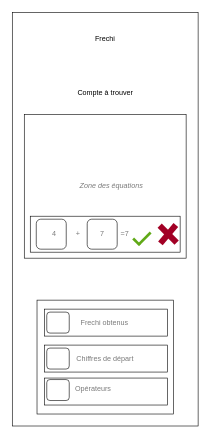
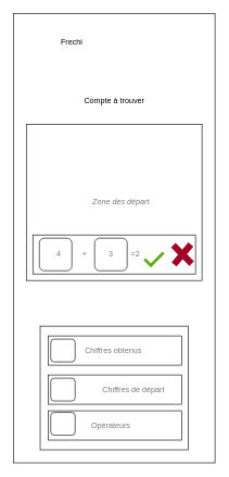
  <mxCell id="0" />
  <mxCell id="1" parent="0" />
  <mxCell id="2" value="" style="rounded=0;whiteSpace=wrap;html=1;" vertex="1" parent="1"><mxGeometry x="20" y="20" width="310" height="690" as="geometry" /></mxCell>
- <mxCell id="3" value="Frechi" style="text;html=1;strokeColor=none;fillColor=none;align=center;verticalAlign=middle;whiteSpace=wrap;rounded=0;" vertex="1" parent="1"><mxGeometry x="145" y="50" width="60" height="30" as="geometry" /></mxCell>
+ <mxCell id="3" value="Frechi" style="text;html=1;strokeColor=none;fillColor=none;align=center;verticalAlign=middle;whiteSpace=wrap;rounded=0;" vertex="1" parent="1"><mxGeometry x="80" y="50" width="60" height="30" as="geometry" /></mxCell>
  <mxCell id="4" value="Compte à trouver" style="text;html=1;strokeColor=none;fillColor=none;align=center;verticalAlign=middle;whiteSpace=wrap;rounded=0;" vertex="1" parent="1"><mxGeometry x="112.5" y="140" width="125" height="30" as="geometry" /></mxCell>
  <mxCell id="5" value="" style="rounded=0;whiteSpace=wrap;html=1;" vertex="1" parent="1"><mxGeometry x="40" y="190" width="270" height="240" as="geometry" /></mxCell>
  <mxCell id="6" value="" style="rounded=0;whiteSpace=wrap;html=1;" vertex="1" parent="1"><mxGeometry x="61.25" y="500" width="227.5" height="190" as="geometry" /></mxCell>
  <mxCell id="7" value="" style="rounded=0;whiteSpace=wrap;html=1;" vertex="1" parent="1"><mxGeometry x="73.75" y="515" width="205" height="45" as="geometry" /></mxCell>
  <mxCell id="8" value="" style="rounded=0;whiteSpace=wrap;html=1;" vertex="1" parent="1"><mxGeometry x="73.75" y="575" width="205" height="45" as="geometry" /></mxCell>
  <mxCell id="9" value="" style="rounded=0;whiteSpace=wrap;html=1;" vertex="1" parent="1"><mxGeometry x="73.75" y="630" width="205" height="45" as="geometry" /></mxCell>
- <mxCell id="10" value="&lt;i&gt;&lt;font color=&quot;#7a7a7a&quot;&gt;Zone des équations&lt;/font&gt;&lt;/i&gt;" style="text;html=1;strokeColor=none;fillColor=none;align=center;verticalAlign=middle;whiteSpace=wrap;rounded=0;" vertex="1" parent="1"><mxGeometry x="122.5" y="295" width="125" height="30" as="geometry" /></mxCell>
- <mxCell id="11" value="Frechi obtenus" style="text;html=1;strokeColor=none;fillColor=none;align=center;verticalAlign=middle;whiteSpace=wrap;rounded=0;fontColor=#7A7A7A;" vertex="1" parent="1"><mxGeometry x="110" y="522.5" width="127.5" height="30" as="geometry" /></mxCell>
- <mxCell id="12" value="Chiffres de départ" style="text;html=1;strokeColor=none;fillColor=none;align=center;verticalAlign=middle;whiteSpace=wrap;rounded=0;fontColor=#7A7A7A;" vertex="1" parent="1"><mxGeometry x="115" y="582.5" width="120" height="30" as="geometry" /></mxCell>
- <mxCell id="13" value="Opérateurs" style="text;html=1;strokeColor=none;fillColor=none;align=center;verticalAlign=middle;whiteSpace=wrap;rounded=0;fontColor=#7A7A7A;" vertex="1" parent="1"><mxGeometry x="125" y="632.5" width="60" height="30" as="geometry" /></mxCell>
+ <mxCell id="10" value="&lt;i&gt;&lt;font color=&quot;#7a7a7a&quot;&gt;Zone des départ&lt;/font&gt;&lt;/i&gt;" style="text;html=1;strokeColor=none;fillColor=none;align=center;verticalAlign=middle;whiteSpace=wrap;rounded=0;" vertex="1" parent="1"><mxGeometry x="122.5" y="295" width="125" height="30" as="geometry" /></mxCell>
+ <mxCell id="11" value="Chiffres obtenus" style="text;html=1;strokeColor=none;fillColor=none;align=center;verticalAlign=middle;whiteSpace=wrap;rounded=0;fontColor=#7A7A7A;" vertex="1" parent="1"><mxGeometry x="110" y="522.5" width="127.5" height="30" as="geometry" /></mxCell>
+ <mxCell id="12" value="Chiffres de départ" style="text;html=1;strokeColor=none;fillColor=none;align=center;verticalAlign=middle;whiteSpace=wrap;rounded=0;fontColor=#7A7A7A;" vertex="1" parent="1"><mxGeometry x="145" y="582.5" width="120" height="30" as="geometry" /></mxCell>
+ <mxCell id="13" value="Opérateurs" style="text;html=1;strokeColor=none;fillColor=none;align=center;verticalAlign=middle;whiteSpace=wrap;rounded=0;fontColor=#7A7A7A;" vertex="1" parent="1"><mxGeometry x="140" y="637.5" width="60" height="30" as="geometry" /></mxCell>
  <mxCell id="14" value="" style="rounded=1;whiteSpace=wrap;html=1;fontColor=#7A7A7A;" vertex="1" parent="1"><mxGeometry x="77.5" y="632.5" width="37.5" height="35" as="geometry" /></mxCell>
  <mxCell id="15" value="" style="rounded=1;whiteSpace=wrap;html=1;fontColor=#7A7A7A;" vertex="1" parent="1"><mxGeometry x="77.5" y="580" width="37.5" height="35" as="geometry" /></mxCell>
  <mxCell id="16" value="" style="rounded=1;whiteSpace=wrap;html=1;fontColor=#7A7A7A;" vertex="1" parent="1"><mxGeometry x="77.5" y="520" width="37.5" height="35" as="geometry" /></mxCell>
  <mxCell id="17" value="" style="rounded=0;whiteSpace=wrap;html=1;fontColor=#7A7A7A;" vertex="1" parent="1"><mxGeometry x="50" y="360" width="250" height="60" as="geometry" /></mxCell>
  <mxCell id="18" value="" style="rounded=1;whiteSpace=wrap;html=1;fontColor=#7A7A7A;" vertex="1" parent="1"><mxGeometry x="60" y="365" width="50" height="50" as="geometry" /></mxCell>
  <mxCell id="19" value="" style="rounded=1;whiteSpace=wrap;html=1;fontColor=#7A7A7A;" vertex="1" parent="1"><mxGeometry x="145" y="365" width="50" height="50" as="geometry" /></mxCell>
- <mxCell id="20" value="=7" style="text;html=1;strokeColor=none;fillColor=none;align=center;verticalAlign=middle;whiteSpace=wrap;rounded=0;fontColor=#7A7A7A;" vertex="1" parent="1"><mxGeometry x="177.5" y="375" width="60" height="30" as="geometry" /></mxCell>
+ <mxCell id="20" value="=2" style="text;html=1;strokeColor=none;fillColor=none;align=center;verticalAlign=middle;whiteSpace=wrap;rounded=0;fontColor=#7A7A7A;" vertex="1" parent="1"><mxGeometry x="177.5" y="375" width="60" height="30" as="geometry" /></mxCell>
  <mxCell id="21" value="4" style="text;html=1;strokeColor=none;fillColor=none;align=center;verticalAlign=middle;whiteSpace=wrap;rounded=0;fontColor=#7A7A7A;" vertex="1" parent="1"><mxGeometry x="60" y="375" width="60" height="30" as="geometry" /></mxCell>
- <mxCell id="22" value="7" style="text;html=1;strokeColor=none;fillColor=none;align=center;verticalAlign=middle;whiteSpace=wrap;rounded=0;fontColor=#7A7A7A;" vertex="1" parent="1"><mxGeometry x="140" y="375" width="60" height="30" as="geometry" /></mxCell>
+ <mxCell id="22" value="3" style="text;html=1;strokeColor=none;fillColor=none;align=center;verticalAlign=middle;whiteSpace=wrap;rounded=0;fontColor=#7A7A7A;" vertex="1" parent="1"><mxGeometry x="140" y="375" width="60" height="30" as="geometry" /></mxCell>
  <mxCell id="23" value="+" style="text;html=1;strokeColor=none;fillColor=none;align=center;verticalAlign=middle;whiteSpace=wrap;rounded=0;fontColor=#7A7A7A;" vertex="1" parent="1"><mxGeometry x="100" y="375" width="60" height="30" as="geometry" /></mxCell>
  <mxCell id="24" value="" style="rounded=0;whiteSpace=wrap;html=1;fontColor=#ffffff;rotation=45;fillColor=#a20025;strokeColor=none;" vertex="1" parent="1"><mxGeometry x="260" y="385" width="40" height="10" as="geometry" /></mxCell>
  <mxCell id="25" value="" style="rounded=0;whiteSpace=wrap;html=1;fontColor=#ffffff;rotation=-230;fillColor=#a20025;strokeColor=none;" vertex="1" parent="1"><mxGeometry x="260" y="385" width="40" height="10" as="geometry" /></mxCell>
  <mxCell id="26" value="" style="rounded=0;whiteSpace=wrap;html=1;fontColor=#ffffff;rotation=45;fillColor=#60a917;strokeColor=none;" vertex="1" parent="1"><mxGeometry x="219.33" y="400.58" width="15.67" height="4.42" as="geometry" /></mxCell>
  <mxCell id="27" value="" style="rounded=0;whiteSpace=wrap;html=1;fontColor=#ffffff;rotation=-225;fillColor=#60a917;strokeColor=none;" vertex="1" parent="1"><mxGeometry x="226.04" y="395.28" width="29.03" height="4.42" as="geometry" /></mxCell>
